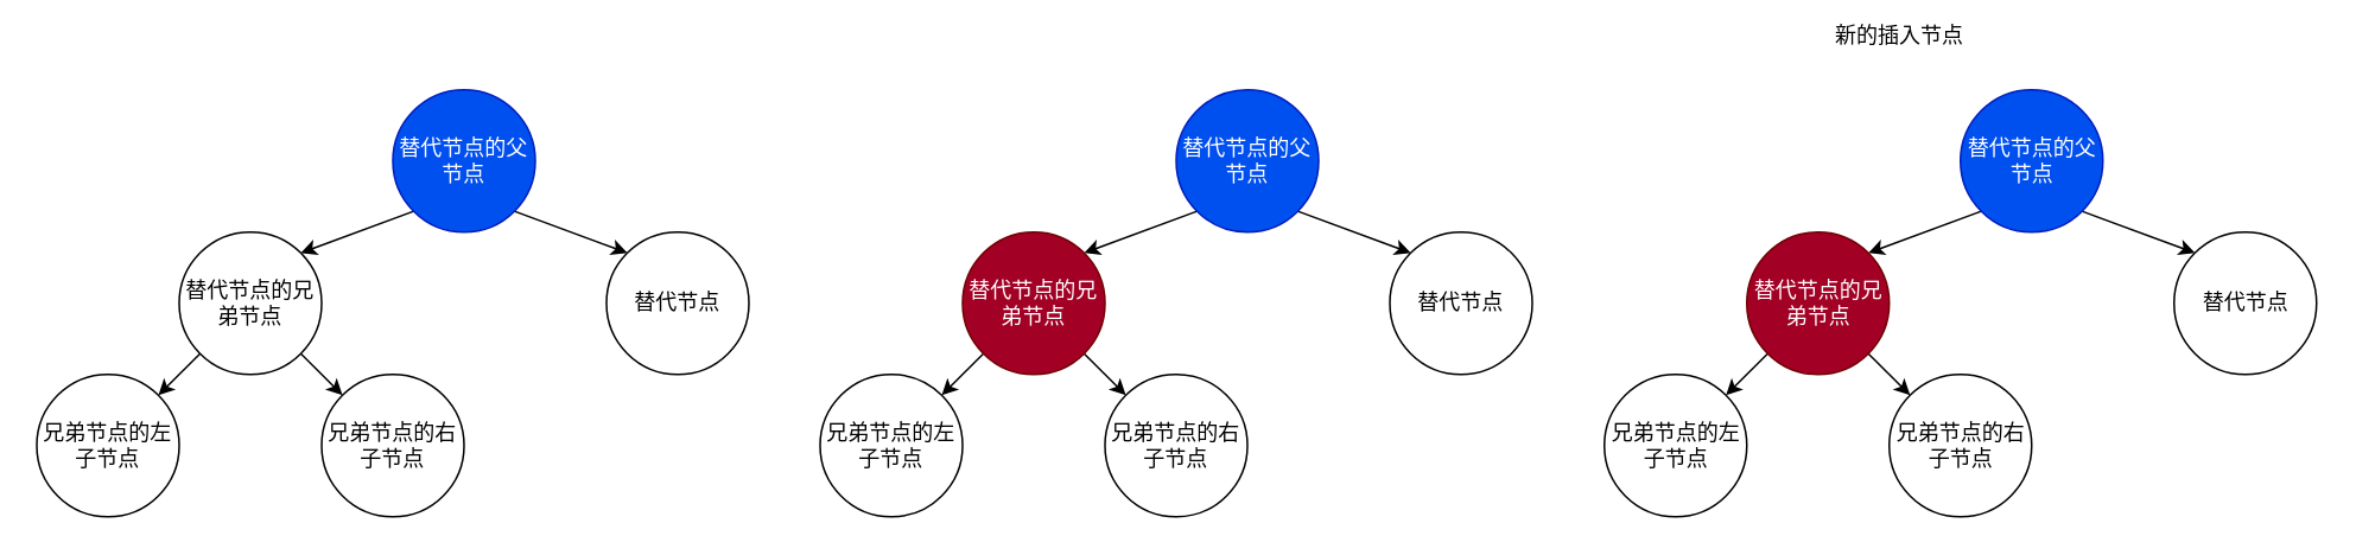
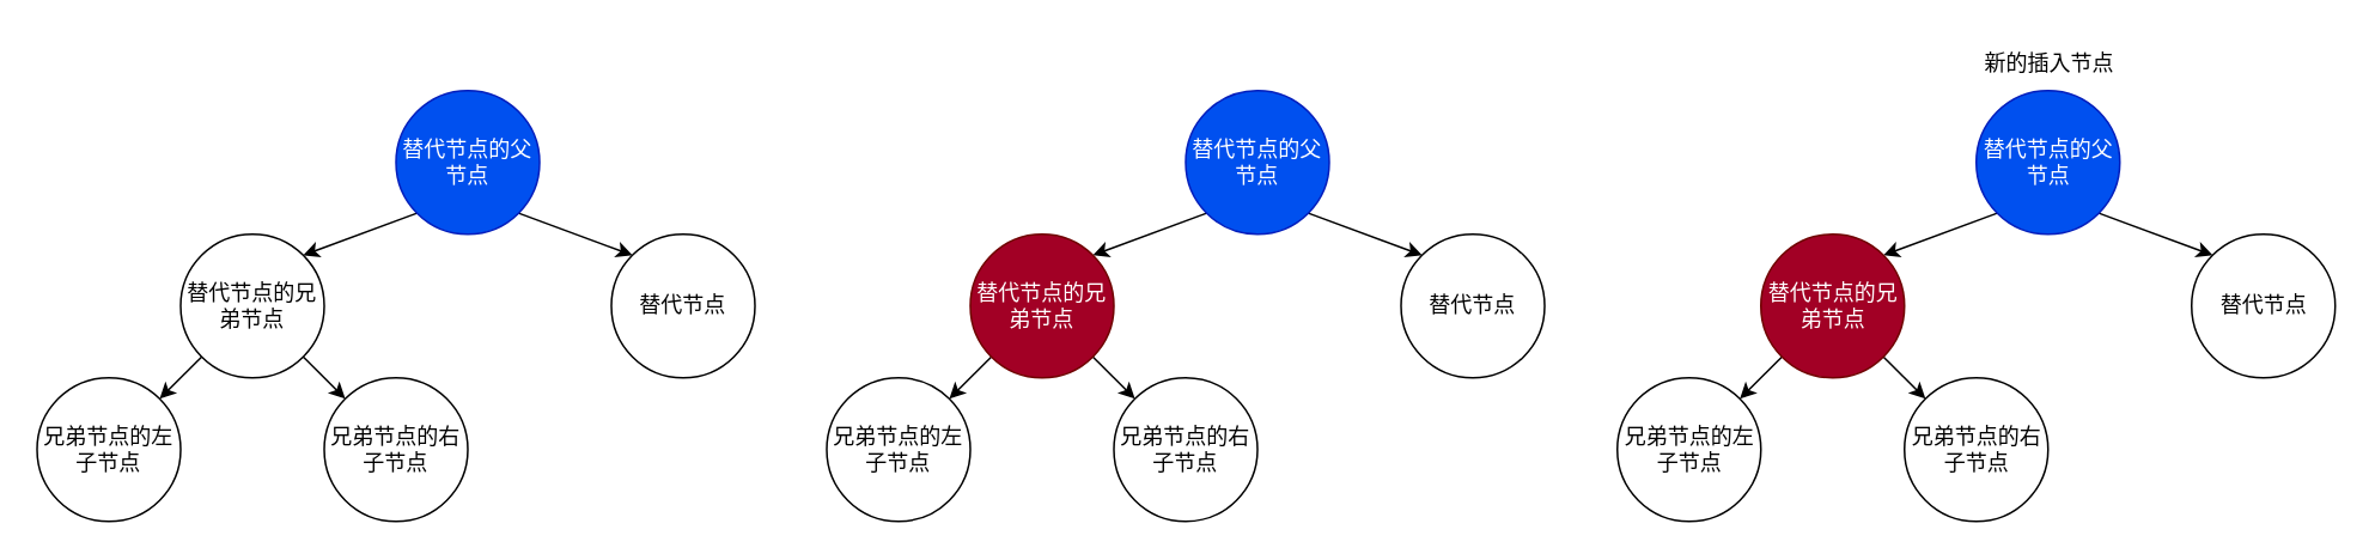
  <mxCell id="0" />
  <mxCell id="1" parent="0" />
  <mxCell id="2" value="替代节点" style="ellipse;whiteSpace=wrap;html=1;aspect=fixed;" vertex="1" parent="1"><mxGeometry x="340" y="130" width="80" height="80" as="geometry" /></mxCell>
  <mxCell id="3" style="edgeStyle=none;html=1;exitX=0;exitY=1;exitDx=0;exitDy=0;entryX=1;entryY=0;entryDx=0;entryDy=0;" edge="1" parent="1" source="5" target="8"><mxGeometry relative="1" as="geometry" /></mxCell>
  <mxCell id="4" style="edgeStyle=none;html=1;exitX=1;exitY=1;exitDx=0;exitDy=0;entryX=0;entryY=0;entryDx=0;entryDy=0;" edge="1" parent="1" source="5" target="2"><mxGeometry relative="1" as="geometry" /></mxCell>
  <mxCell id="5" value="替代节点的父节点" style="ellipse;whiteSpace=wrap;html=1;aspect=fixed;fillColor=#0050ef;fontColor=#ffffff;strokeColor=#001DBC;" vertex="1" parent="1"><mxGeometry x="220" y="50" width="80" height="80" as="geometry" /></mxCell>
  <mxCell id="6" style="edgeStyle=none;html=1;exitX=0;exitY=1;exitDx=0;exitDy=0;entryX=1;entryY=0;entryDx=0;entryDy=0;" edge="1" parent="1" source="8" target="9"><mxGeometry relative="1" as="geometry" /></mxCell>
  <mxCell id="7" style="edgeStyle=none;html=1;exitX=1;exitY=1;exitDx=0;exitDy=0;entryX=0;entryY=0;entryDx=0;entryDy=0;" edge="1" parent="1" source="8" target="10"><mxGeometry relative="1" as="geometry" /></mxCell>
  <mxCell id="8" value="替代节点的兄弟节点" style="ellipse;whiteSpace=wrap;html=1;aspect=fixed;" vertex="1" parent="1"><mxGeometry x="100" y="130" width="80" height="80" as="geometry" /></mxCell>
  <mxCell id="9" value="兄弟节点的左子节点" style="ellipse;whiteSpace=wrap;html=1;aspect=fixed;" vertex="1" parent="1"><mxGeometry x="20" y="210" width="80" height="80" as="geometry" /></mxCell>
  <mxCell id="10" value="兄弟节点的右子节点" style="ellipse;whiteSpace=wrap;html=1;aspect=fixed;" vertex="1" parent="1"><mxGeometry x="180" y="210" width="80" height="80" as="geometry" /></mxCell>
  <mxCell id="11" value="替代节点" style="ellipse;whiteSpace=wrap;html=1;aspect=fixed;" vertex="1" parent="1"><mxGeometry x="780" y="130" width="80" height="80" as="geometry" /></mxCell>
  <mxCell id="12" style="edgeStyle=none;html=1;exitX=0;exitY=1;exitDx=0;exitDy=0;entryX=1;entryY=0;entryDx=0;entryDy=0;" edge="1" parent="1" source="14" target="17"><mxGeometry relative="1" as="geometry" /></mxCell>
  <mxCell id="13" style="edgeStyle=none;html=1;exitX=1;exitY=1;exitDx=0;exitDy=0;entryX=0;entryY=0;entryDx=0;entryDy=0;" edge="1" parent="1" source="14" target="11"><mxGeometry relative="1" as="geometry" /></mxCell>
  <mxCell id="14" value="替代节点的父节点" style="ellipse;whiteSpace=wrap;html=1;aspect=fixed;fillColor=#0050ef;fontColor=#ffffff;strokeColor=#001DBC;" vertex="1" parent="1"><mxGeometry x="660" y="50" width="80" height="80" as="geometry" /></mxCell>
  <mxCell id="15" style="edgeStyle=none;html=1;exitX=0;exitY=1;exitDx=0;exitDy=0;entryX=1;entryY=0;entryDx=0;entryDy=0;" edge="1" parent="1" source="17" target="18"><mxGeometry relative="1" as="geometry" /></mxCell>
  <mxCell id="16" style="edgeStyle=none;html=1;exitX=1;exitY=1;exitDx=0;exitDy=0;entryX=0;entryY=0;entryDx=0;entryDy=0;" edge="1" parent="1" source="17" target="19"><mxGeometry relative="1" as="geometry" /></mxCell>
  <mxCell id="17" value="替代节点的兄弟节点" style="ellipse;whiteSpace=wrap;html=1;aspect=fixed;fillColor=#a20025;fontColor=#ffffff;strokeColor=#6F0000;" vertex="1" parent="1"><mxGeometry x="540" y="130" width="80" height="80" as="geometry" /></mxCell>
  <mxCell id="18" value="兄弟节点的左子节点" style="ellipse;whiteSpace=wrap;html=1;aspect=fixed;" vertex="1" parent="1"><mxGeometry x="460" y="210" width="80" height="80" as="geometry" /></mxCell>
  <mxCell id="19" value="兄弟节点的右子节点" style="ellipse;whiteSpace=wrap;html=1;aspect=fixed;" vertex="1" parent="1"><mxGeometry x="620" y="210" width="80" height="80" as="geometry" /></mxCell>
  <mxCell id="20" value="替代节点" style="ellipse;whiteSpace=wrap;html=1;aspect=fixed;" vertex="1" parent="1"><mxGeometry x="1220.5" y="130" width="80" height="80" as="geometry" /></mxCell>
  <mxCell id="21" style="edgeStyle=none;html=1;exitX=0;exitY=1;exitDx=0;exitDy=0;entryX=1;entryY=0;entryDx=0;entryDy=0;" edge="1" parent="1" source="23" target="26"><mxGeometry relative="1" as="geometry" /></mxCell>
  <mxCell id="22" style="edgeStyle=none;html=1;exitX=1;exitY=1;exitDx=0;exitDy=0;entryX=0;entryY=0;entryDx=0;entryDy=0;" edge="1" parent="1" source="23" target="20"><mxGeometry relative="1" as="geometry" /></mxCell>
  <mxCell id="23" value="替代节点的父节点" style="ellipse;whiteSpace=wrap;html=1;aspect=fixed;fillColor=#0050ef;fontColor=#ffffff;strokeColor=#001DBC;" vertex="1" parent="1"><mxGeometry x="1100.5" y="50" width="80" height="80" as="geometry" /></mxCell>
  <mxCell id="24" style="edgeStyle=none;html=1;exitX=0;exitY=1;exitDx=0;exitDy=0;entryX=1;entryY=0;entryDx=0;entryDy=0;" edge="1" parent="1" source="26" target="27"><mxGeometry relative="1" as="geometry" /></mxCell>
  <mxCell id="25" style="edgeStyle=none;html=1;exitX=1;exitY=1;exitDx=0;exitDy=0;entryX=0;entryY=0;entryDx=0;entryDy=0;" edge="1" parent="1" source="26" target="28"><mxGeometry relative="1" as="geometry" /></mxCell>
  <mxCell id="26" value="替代节点的兄弟节点" style="ellipse;whiteSpace=wrap;html=1;aspect=fixed;fillColor=#a20025;fontColor=#ffffff;strokeColor=#6F0000;" vertex="1" parent="1"><mxGeometry x="980.5" y="130" width="80" height="80" as="geometry" /></mxCell>
  <mxCell id="27" value="兄弟节点的左子节点" style="ellipse;whiteSpace=wrap;html=1;aspect=fixed;" vertex="1" parent="1"><mxGeometry x="900.5" y="210" width="80" height="80" as="geometry" /></mxCell>
  <mxCell id="28" value="兄弟节点的右子节点" style="ellipse;whiteSpace=wrap;html=1;aspect=fixed;" vertex="1" parent="1"><mxGeometry x="1060.5" y="210" width="80" height="80" as="geometry" /></mxCell>
- <mxCell id="29" value="新的插入节点" style="text;html=1;align=center;verticalAlign=middle;resizable=0;points=[];autosize=1;strokeColor=none;fillColor=none;" vertex="1" parent="1"><mxGeometry x="1015.5" y="5" width="100" height="30" as="geometry" /></mxCell>
+ <mxCell id="29" value="新的插入节点" style="text;html=1;align=center;verticalAlign=middle;resizable=0;points=[];autosize=1;strokeColor=none;fillColor=none;" vertex="1" parent="1"><mxGeometry x="1090.5" y="20" width="100" height="30" as="geometry" /></mxCell>
